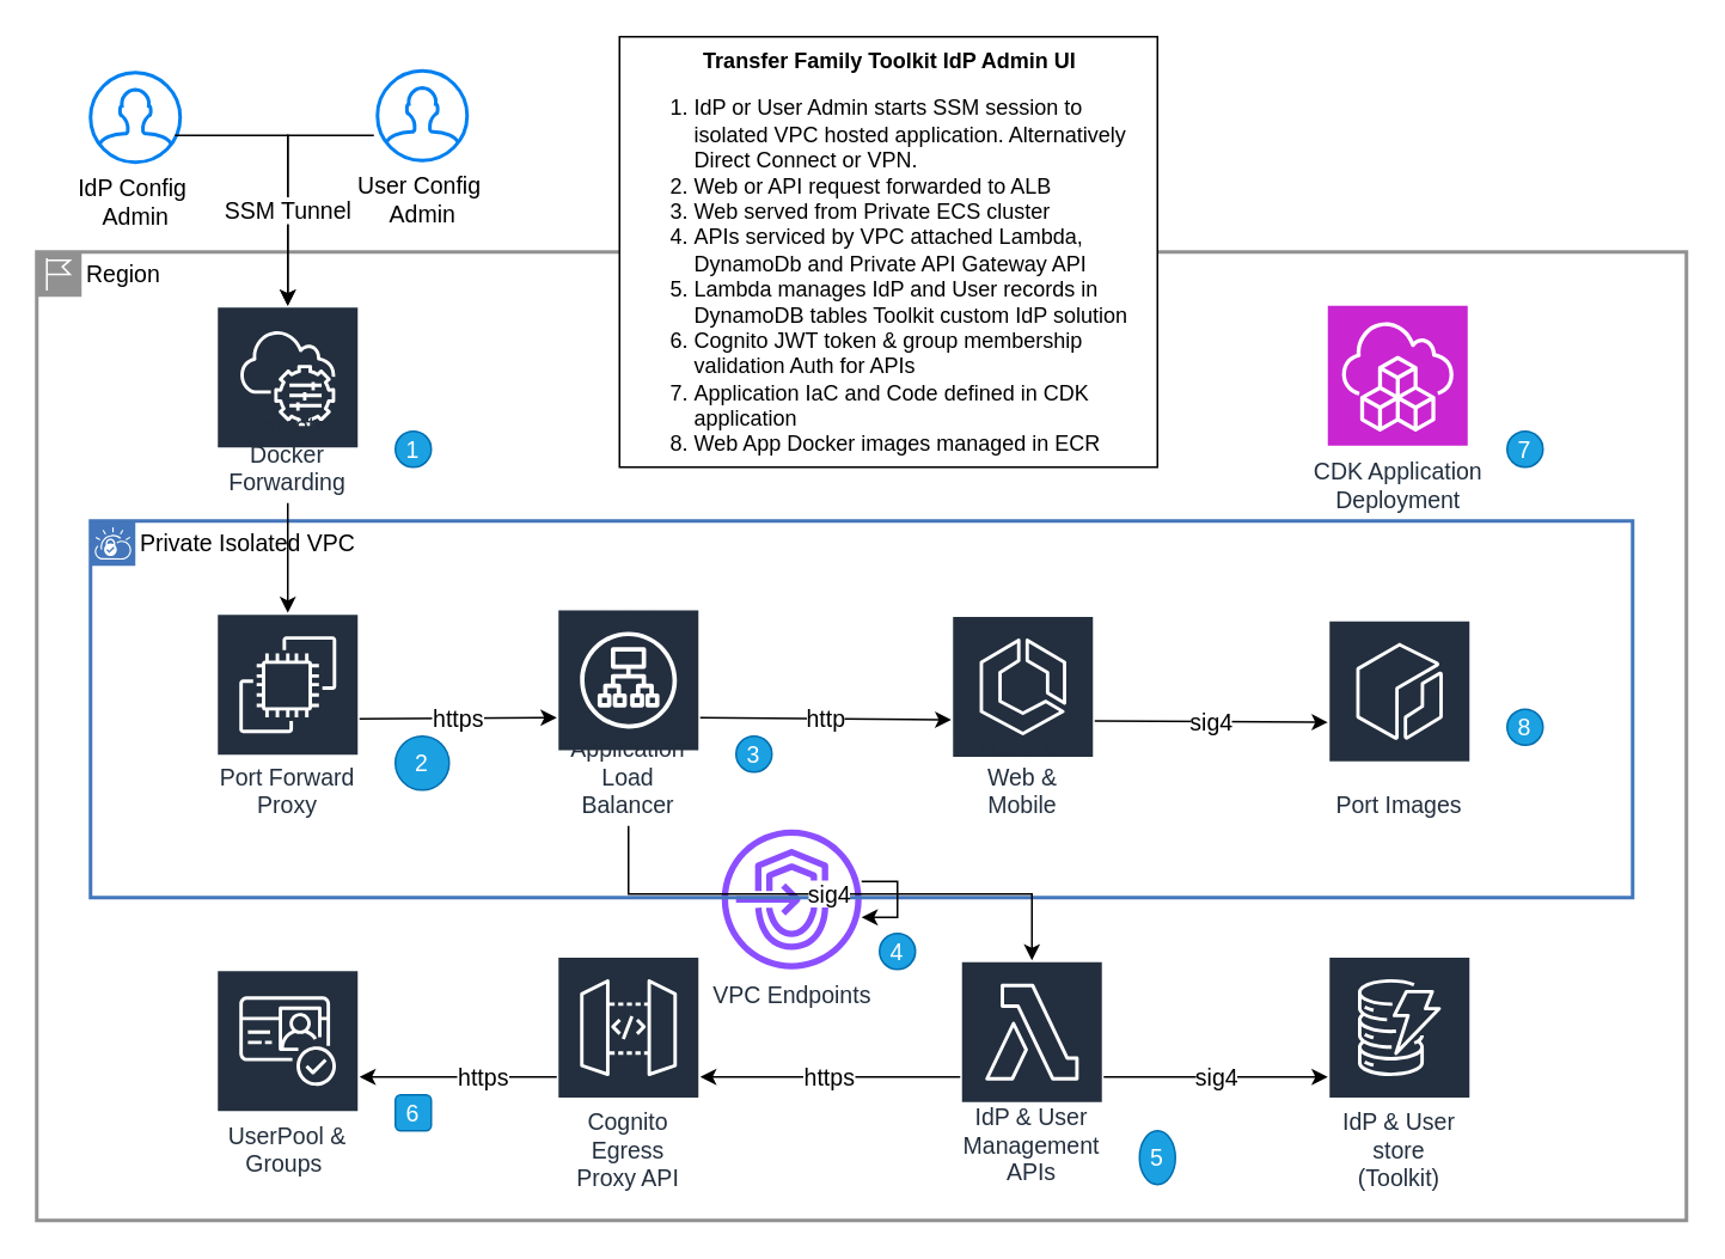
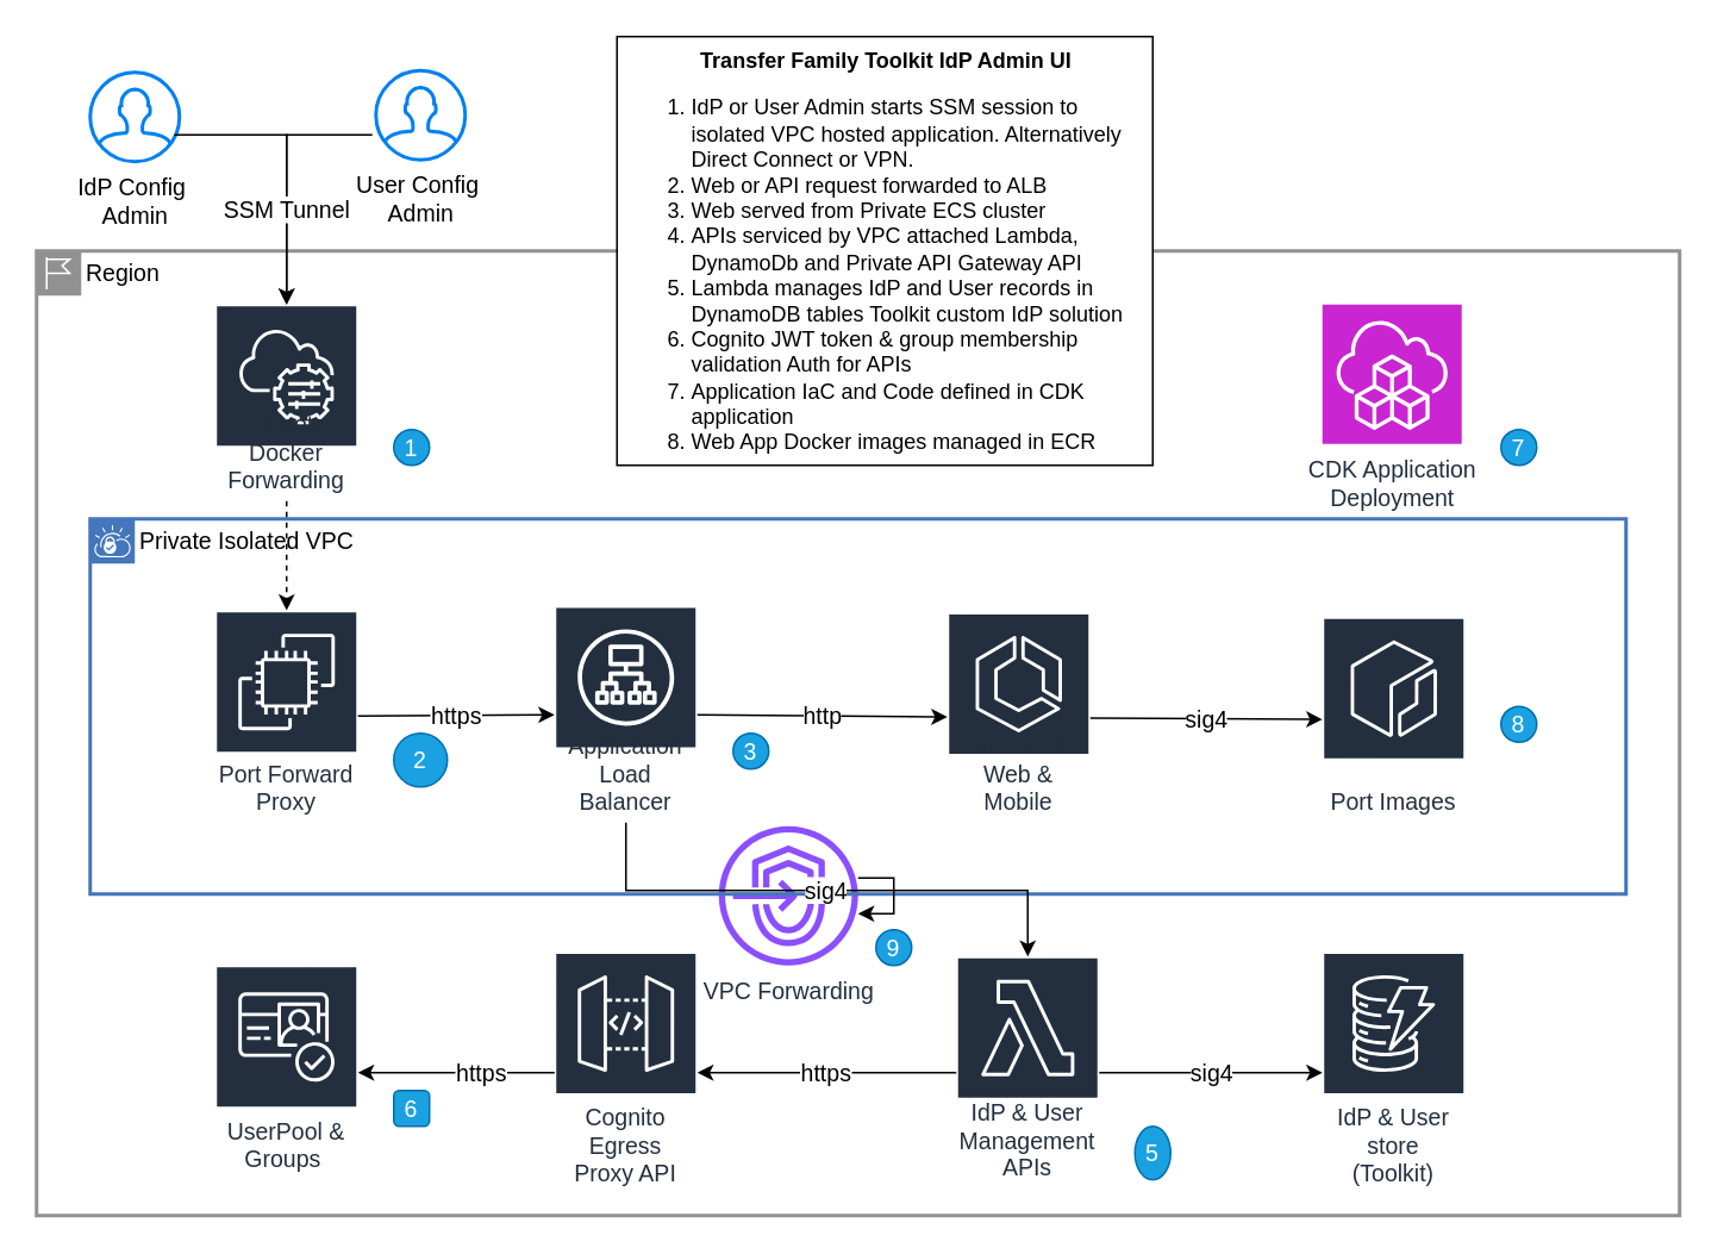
  <mxCell id="0" />
  <mxCell id="1" parent="0" />
  <mxCell id="2" value="Region" style="shape=mxgraph.ibm.box;prType=region;fontStyle=0;verticalAlign=top;align=left;spacingLeft=32;spacingTop=4;fillColor=none;rounded=0;whiteSpace=wrap;html=1;strokeColor=#919191;strokeWidth=2;dashed=0;container=1;spacing=-4;collapsible=0;expand=0;recursiveResize=0;fontSize=13;" parent="1" vertex="1"><mxGeometry x="20" y="140" width="920" height="540" as="geometry" /></mxCell>
  <mxCell id="3" value="IdP &amp;amp; User Management APIs" style="sketch=0;outlineConnect=0;fontColor=#232F3E;gradientColor=none;strokeColor=#ffffff;fillColor=#232F3E;dashed=0;verticalLabelPosition=middle;verticalAlign=bottom;align=center;html=1;whiteSpace=wrap;fontSize=13;fontStyle=0;spacing=3;shape=mxgraph.aws4.productIcon;prIcon=mxgraph.aws4.lambda;" parent="2" vertex="1"><mxGeometry x="515" y="395" width="80" height="130" as="geometry" /></mxCell>
  <mxCell id="4" value="IdP &amp;amp; User store (Toolkit)" style="sketch=0;outlineConnect=0;fontColor=#232F3E;gradientColor=none;strokeColor=#ffffff;fillColor=#232F3E;dashed=0;verticalLabelPosition=middle;verticalAlign=bottom;align=center;html=1;whiteSpace=wrap;fontSize=13;fontStyle=0;spacing=3;shape=mxgraph.aws4.productIcon;prIcon=mxgraph.aws4.dynamodb;" parent="2" vertex="1"><mxGeometry x="720" y="392.5" width="80" height="135" as="geometry" /></mxCell>
  <mxCell id="5" value="sig4" style="endArrow=classic;html=1;rounded=0;fontSize=13;fontStyle=0" parent="2" source="3" target="4" edge="1"><mxGeometry width="50" height="50" relative="1" as="geometry"><mxPoint x="650" y="300" as="sourcePoint" /><mxPoint x="700" y="250" as="targetPoint" /></mxGeometry></mxCell>
  <mxCell id="6" value="Remote Docker Forwarding" style="sketch=0;outlineConnect=0;fontColor=#232F3E;gradientColor=none;strokeColor=#ffffff;fillColor=#232F3E;dashed=0;verticalLabelPosition=middle;verticalAlign=bottom;align=center;html=1;whiteSpace=wrap;fontSize=13;fontStyle=0;spacing=3;shape=mxgraph.aws4.productIcon;prIcon=mxgraph.aws4.systems_manager;" parent="2" vertex="1"><mxGeometry x="100" y="30" width="80" height="110" as="geometry" /></mxCell>
  <mxCell id="7" value="UserPool &amp;amp; Groups&amp;nbsp;" style="sketch=0;outlineConnect=0;fontColor=#232F3E;gradientColor=none;strokeColor=#ffffff;fillColor=#232F3E;dashed=0;verticalLabelPosition=middle;verticalAlign=bottom;align=center;html=1;whiteSpace=wrap;fontSize=13;fontStyle=0;spacing=3;shape=mxgraph.aws4.productIcon;prIcon=mxgraph.aws4.cognito;" parent="2" vertex="1"><mxGeometry x="100" y="400" width="80" height="120" as="geometry" /></mxCell>
  <mxCell id="8" value="5" style="ellipse;whiteSpace=wrap;html=1;aspect=fixed;fillColor=#1ba1e2;fontColor=#ffffff;strokeColor=#006EAF;fontSize=13;fontStyle=0" parent="2" vertex="1"><mxGeometry x="615" y="490" width="20" height="30" as="geometry" /></mxCell>
- <mxCell id="9" value="&lt;span&gt;&lt;font&gt;VPC Endpoints&lt;/font&gt;&lt;/span&gt;" style="sketch=0;outlineConnect=0;fontColor=#232F3E;gradientColor=none;fillColor=#8C4FFF;strokeColor=none;dashed=0;verticalLabelPosition=bottom;verticalAlign=top;align=center;html=1;fontSize=13;fontStyle=0;aspect=fixed;pointerEvents=1;shape=mxgraph.aws4.endpoints;" parent="2" vertex="1"><mxGeometry x="382" y="322" width="78" height="78" as="geometry" /></mxCell>
+ <mxCell id="9" value="&lt;span&gt;&lt;font&gt;VPC Forwarding&lt;/font&gt;&lt;/span&gt;" style="sketch=0;outlineConnect=0;fontColor=#232F3E;gradientColor=none;fillColor=#8C4FFF;strokeColor=none;dashed=0;verticalLabelPosition=bottom;verticalAlign=top;align=center;html=1;fontSize=13;fontStyle=0;aspect=fixed;pointerEvents=1;shape=mxgraph.aws4.endpoints;" parent="2" vertex="1"><mxGeometry x="382" y="322" width="78" height="78" as="geometry" /></mxCell>
  <mxCell id="10" value="6" style="whiteSpace=wrap;html=1;aspect=fixed;fillColor=#1ba1e2;fontColor=#ffffff;strokeColor=#006EAF;fontSize=13;fontStyle=0;rounded=1;" parent="2" vertex="1"><mxGeometry x="200" y="470" width="20" height="20" as="geometry" /></mxCell>
  <mxCell id="11" value="Cognito Egress Proxy API" style="sketch=0;outlineConnect=0;fontColor=#232F3E;gradientColor=none;strokeColor=#ffffff;fillColor=#232F3E;dashed=0;verticalLabelPosition=middle;verticalAlign=bottom;align=center;html=1;whiteSpace=wrap;fontSize=13;fontStyle=0;spacing=3;shape=mxgraph.aws4.productIcon;prIcon=mxgraph.aws4.api_gateway;" parent="2" vertex="1"><mxGeometry x="290" y="392.5" width="80" height="135" as="geometry" /></mxCell>
  <mxCell id="12" value="" style="endArrow=classic;html=1;rounded=0;fontSize=13;fontStyle=0" parent="2" source="11" target="7" edge="1"><mxGeometry width="50" height="50" relative="1" as="geometry"><mxPoint x="340" y="120" as="sourcePoint" /><mxPoint x="390" y="70" as="targetPoint" /></mxGeometry></mxCell>
  <mxCell id="13" value="https" style="edgeLabel;html=1;align=center;verticalAlign=middle;resizable=0;points=[];fontSize=13;fontStyle=0" parent="12" vertex="1" connectable="0"><mxGeometry x="-0.24" y="-1" relative="1" as="geometry"><mxPoint as="offset" /></mxGeometry></mxCell>
  <mxCell id="14" value="https" style="endArrow=classic;html=1;rounded=0;fontSize=13;fontStyle=0" parent="2" source="3" target="11" edge="1"><mxGeometry width="50" height="50" relative="1" as="geometry"><mxPoint x="650" y="350" as="sourcePoint" /><mxPoint x="700" y="300" as="targetPoint" /></mxGeometry></mxCell>
  <mxCell id="15" value="Private Isolated VPC" style="shape=mxgraph.ibm.box;prType=vpc;fontStyle=0;verticalAlign=top;align=left;spacingLeft=32;spacingTop=4;fillColor=none;rounded=0;whiteSpace=wrap;html=1;strokeColor=#4376BB;strokeWidth=2;dashed=0;container=1;spacing=-4;collapsible=0;expand=0;recursiveResize=0;fontSize=13;" parent="2" vertex="1"><mxGeometry x="30" y="150" width="860" height="210" as="geometry" /></mxCell>
  <mxCell id="16" value="Port Forward Proxy" style="sketch=0;outlineConnect=0;fontColor=#232F3E;gradientColor=none;strokeColor=#ffffff;fillColor=#232F3E;dashed=0;verticalLabelPosition=middle;verticalAlign=bottom;align=center;html=1;whiteSpace=wrap;fontSize=13;fontStyle=0;spacing=3;shape=mxgraph.aws4.productIcon;prIcon=mxgraph.aws4.ec2;" parent="15" vertex="1"><mxGeometry x="70" y="51.25" width="80" height="118.75" as="geometry" /></mxCell>
  <mxCell id="17" value="Vue 3 UI&lt;br&gt;Web &amp;amp; Mobile" style="sketch=0;outlineConnect=0;fontColor=#232F3E;gradientColor=none;strokeColor=#ffffff;fillColor=#232F3E;dashed=0;verticalLabelPosition=middle;verticalAlign=bottom;align=center;html=1;whiteSpace=wrap;fontSize=13;fontStyle=0;spacing=3;shape=mxgraph.aws4.productIcon;prIcon=mxgraph.aws4.ecs;" parent="15" vertex="1"><mxGeometry x="480" y="52.5" width="80" height="117.5" as="geometry" /></mxCell>
  <mxCell id="18" value="Application Load Balancer" style="sketch=0;outlineConnect=0;fontColor=#232F3E;gradientColor=none;strokeColor=#ffffff;fillColor=#232F3E;dashed=0;verticalLabelPosition=middle;verticalAlign=bottom;align=center;html=1;whiteSpace=wrap;fontSize=13;fontStyle=0;spacing=3;shape=mxgraph.aws4.productIcon;prIcon=mxgraph.aws4.application_load_balancer;" parent="15" vertex="1"><mxGeometry x="260" y="48.75" width="80" height="121.25" as="geometry" /></mxCell>
  <mxCell id="19" value="https" style="endArrow=classic;html=1;rounded=0;fontSize=13;fontStyle=0" parent="15" source="16" target="18" edge="1"><mxGeometry width="50" height="50" relative="1" as="geometry"><mxPoint x="620" y="260" as="sourcePoint" /><mxPoint x="670" y="210" as="targetPoint" /></mxGeometry></mxCell>
  <mxCell id="20" value="http" style="endArrow=classic;html=1;rounded=0;fontSize=13;fontStyle=0" parent="15" source="18" target="17" edge="1"><mxGeometry width="50" height="50" relative="1" as="geometry"><mxPoint x="620" y="260" as="sourcePoint" /><mxPoint x="670" y="210" as="targetPoint" /></mxGeometry></mxCell>
  <mxCell id="21" value="Port Images" style="sketch=0;outlineConnect=0;fontColor=#232F3E;gradientColor=none;strokeColor=#ffffff;fillColor=#232F3E;dashed=0;verticalLabelPosition=middle;verticalAlign=bottom;align=center;html=1;whiteSpace=wrap;fontSize=13;fontStyle=0;spacing=3;shape=mxgraph.aws4.productIcon;prIcon=mxgraph.aws4.ecr;" parent="15" vertex="1"><mxGeometry x="690" y="55" width="80" height="115" as="geometry" /></mxCell>
  <mxCell id="22" value="sig4" style="endArrow=classic;html=1;rounded=0;fontSize=13;fontStyle=0" parent="15" source="17" target="21" edge="1"><mxGeometry width="50" height="50" relative="1" as="geometry"><mxPoint x="620" y="260" as="sourcePoint" /><mxPoint x="670" y="210" as="targetPoint" /></mxGeometry></mxCell>
  <mxCell id="23" value="2" style="ellipse;whiteSpace=wrap;html=1;aspect=fixed;fillColor=#1ba1e2;fontColor=#ffffff;strokeColor=#006EAF;fontSize=13;fontStyle=0" parent="15" vertex="1"><mxGeometry x="170" y="120" width="30" height="30" as="geometry" /></mxCell>
  <mxCell id="24" value="3" style="ellipse;whiteSpace=wrap;html=1;aspect=fixed;fillColor=#1ba1e2;fontColor=#ffffff;strokeColor=#006EAF;fontSize=13;fontStyle=0" parent="15" vertex="1"><mxGeometry x="360" y="120" width="20" height="20" as="geometry" /></mxCell>
  <mxCell id="25" value="8" style="ellipse;whiteSpace=wrap;html=1;aspect=fixed;fillColor=#1ba1e2;fontColor=#ffffff;strokeColor=#006EAF;fontSize=13;fontStyle=0" parent="15" vertex="1"><mxGeometry x="790" y="105" width="20" height="20" as="geometry" /></mxCell>
- <mxCell id="26" value="" style="endArrow=classic;html=1;rounded=0;fontSize=13;fontStyle=0" parent="2" source="6" target="16" edge="1"><mxGeometry width="50" height="50" relative="1" as="geometry"><mxPoint x="650" y="270" as="sourcePoint" /><mxPoint x="700" y="220" as="targetPoint" /></mxGeometry></mxCell>
+ <mxCell id="26" value="" style="endArrow=classic;html=1;rounded=0;fontSize=13;fontStyle=0;dashed=1;" parent="2" source="6" target="16" edge="1"><mxGeometry width="50" height="50" relative="1" as="geometry"><mxPoint x="650" y="270" as="sourcePoint" /><mxPoint x="700" y="220" as="targetPoint" /></mxGeometry></mxCell>
  <mxCell id="27" value="sig4" style="endArrow=classic;html=1;rounded=0;edgeStyle=elbowEdgeStyle;elbow=vertical;fontSize=13;fontStyle=0" parent="2" source="18" target="3" edge="1"><mxGeometry width="50" height="50" relative="1" as="geometry"><mxPoint x="650" y="410" as="sourcePoint" /><mxPoint x="700" y="360" as="targetPoint" /></mxGeometry></mxCell>
  <mxCell id="28" value="&lt;div style=&quot;text-align: center;&quot;&gt;&lt;b&gt;Transfer Family Toolkit IdP Admin UI&lt;/b&gt;&lt;/div&gt;&lt;ol&gt;&lt;li&gt;IdP or User Admin starts SSM session to isolated VPC hosted application. Alternatively Direct Connect or VPN.&lt;/li&gt;&lt;li&gt;Web or API request forwarded to ALB&lt;/li&gt;&lt;li&gt;Web served from Private ECS cluster&lt;/li&gt;&lt;li&gt;APIs serviced by VPC attached Lambda, DynamoDb and Private API Gateway API&lt;/li&gt;&lt;li&gt;Lambda manages IdP and User records in DynamoDB tables Toolkit custom IdP solution&lt;/li&gt;&lt;li&gt;Cognito JWT token &amp;amp; group membership validation Auth for APIs&lt;/li&gt;&lt;li&gt;Application IaC and Code defined in CDK application&lt;/li&gt;&lt;li&gt;Web App Docker images managed in ECR&lt;/li&gt;&lt;/ol&gt;" style="rounded=0;whiteSpace=wrap;html=1;align=left;verticalAlign=top;" parent="2" vertex="1"><mxGeometry x="325" y="-120" width="300" height="240" as="geometry" /></mxCell>
- <mxCell id="29" value="4" style="ellipse;whiteSpace=wrap;html=1;aspect=fixed;fillColor=#1ba1e2;fontColor=#ffffff;strokeColor=#006EAF;fontSize=13;fontStyle=0" parent="2" vertex="1"><mxGeometry x="470" y="380" width="20" height="20" as="geometry" /></mxCell>
+ <mxCell id="29" value="9" style="ellipse;whiteSpace=wrap;html=1;aspect=fixed;fillColor=#1ba1e2;fontColor=#ffffff;strokeColor=#006EAF;fontSize=13;fontStyle=0" parent="2" vertex="1"><mxGeometry x="470" y="380" width="20" height="20" as="geometry" /></mxCell>
  <mxCell id="30" value="&lt;font&gt;&lt;span&gt;CDK Application&lt;/span&gt;&lt;/font&gt;&lt;div&gt;&lt;font&gt;&lt;span&gt;Deployment&lt;/span&gt;&lt;/font&gt;&lt;/div&gt;" style="sketch=0;points=[[0,0,0],[0.25,0,0],[0.5,0,0],[0.75,0,0],[1,0,0],[0,1,0],[0.25,1,0],[0.5,1,0],[0.75,1,0],[1,1,0],[0,0.25,0],[0,0.5,0],[0,0.75,0],[1,0.25,0],[1,0.5,0],[1,0.75,0]];outlineConnect=0;fontColor=#232F3E;fillColor=#C925D1;strokeColor=#ffffff;dashed=0;verticalLabelPosition=bottom;verticalAlign=top;align=center;html=1;fontSize=13;fontStyle=0;aspect=fixed;shape=mxgraph.aws4.resourceIcon;resIcon=mxgraph.aws4.cloud_development_kit;" parent="2" vertex="1"><mxGeometry x="720" y="30" width="78" height="78" as="geometry" /></mxCell>
  <mxCell id="31" value="7" style="ellipse;whiteSpace=wrap;html=1;aspect=fixed;fillColor=#1ba1e2;fontColor=#ffffff;strokeColor=#006EAF;fontSize=13;fontStyle=0" parent="2" vertex="1"><mxGeometry x="820" y="100" width="20" height="20" as="geometry" /></mxCell>
  <mxCell id="32" value="&lt;span&gt;1&lt;/span&gt;" style="ellipse;whiteSpace=wrap;html=1;aspect=fixed;fillColor=#1ba1e2;fontColor=#ffffff;strokeColor=#006EAF;fontSize=13;fontStyle=0" parent="2" vertex="1"><mxGeometry x="200" y="100" width="20" height="20" as="geometry" /></mxCell>
  <mxCell id="33" style="edgeStyle=orthogonalEdgeStyle;rounded=0;orthogonalLoop=1;jettySize=auto;html=1;fontSize=13;fontStyle=0" edge="1" parent="2" source="9" target="9"><mxGeometry relative="1" as="geometry" /></mxCell>
  <mxCell id="34" value="IdP Config&amp;nbsp;&lt;div&gt;Admin&lt;/div&gt;" style="html=1;verticalLabelPosition=bottom;align=center;labelBackgroundColor=#ffffff;verticalAlign=top;strokeWidth=2;strokeColor=#0080F0;shadow=0;dashed=0;shape=mxgraph.ios7.icons.user;fontSize=13;fontStyle=0" parent="1" vertex="1"><mxGeometry x="50" y="40" width="50" height="50" as="geometry" /></mxCell>
  <mxCell id="35" value="User Config&amp;nbsp;&lt;div&gt;Admin&lt;/div&gt;" style="html=1;verticalLabelPosition=bottom;align=center;labelBackgroundColor=#ffffff;verticalAlign=top;strokeWidth=2;strokeColor=#0080F0;shadow=0;dashed=0;shape=mxgraph.ios7.icons.user;fontSize=13;fontStyle=0" parent="1" vertex="1"><mxGeometry x="210" y="39" width="50" height="50" as="geometry" /></mxCell>
  <mxCell id="36" value="" style="endArrow=classic;html=1;rounded=0;exitX=-0.04;exitY=0.72;exitDx=0;exitDy=0;exitPerimeter=0;edgeStyle=orthogonalEdgeStyle;fontSize=13;fontStyle=0" parent="1" source="35" target="6" edge="1"><mxGeometry width="50" height="50" relative="1" as="geometry"><mxPoint x="670" y="600" as="sourcePoint" /><mxPoint x="720" y="550" as="targetPoint" /></mxGeometry></mxCell>
  <mxCell id="37" value="" style="endArrow=classic;html=1;rounded=0;exitX=0.94;exitY=0.7;exitDx=0;exitDy=0;exitPerimeter=0;edgeStyle=orthogonalEdgeStyle;fontSize=13;fontStyle=0" parent="1" source="34" target="6" edge="1"><mxGeometry width="50" height="50" relative="1" as="geometry"><mxPoint x="670" y="600" as="sourcePoint" /><mxPoint x="720" y="550" as="targetPoint" /></mxGeometry></mxCell>
  <mxCell id="38" value="SSM Tunnel" style="edgeLabel;html=1;align=center;verticalAlign=middle;resizable=0;points=[];fontSize=13;fontStyle=0" parent="37" vertex="1" connectable="0"><mxGeometry x="0.319" y="-1" relative="1" as="geometry"><mxPoint as="offset" /></mxGeometry></mxCell>
